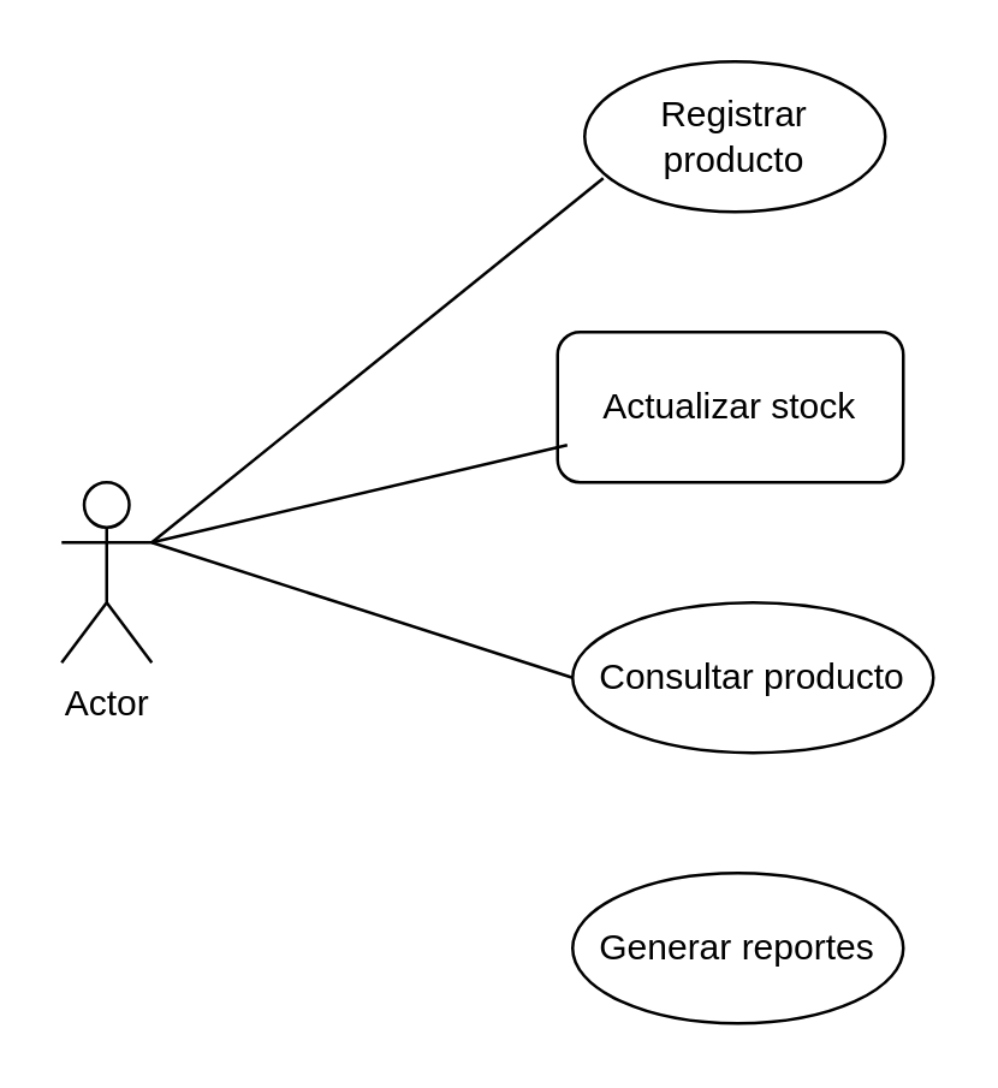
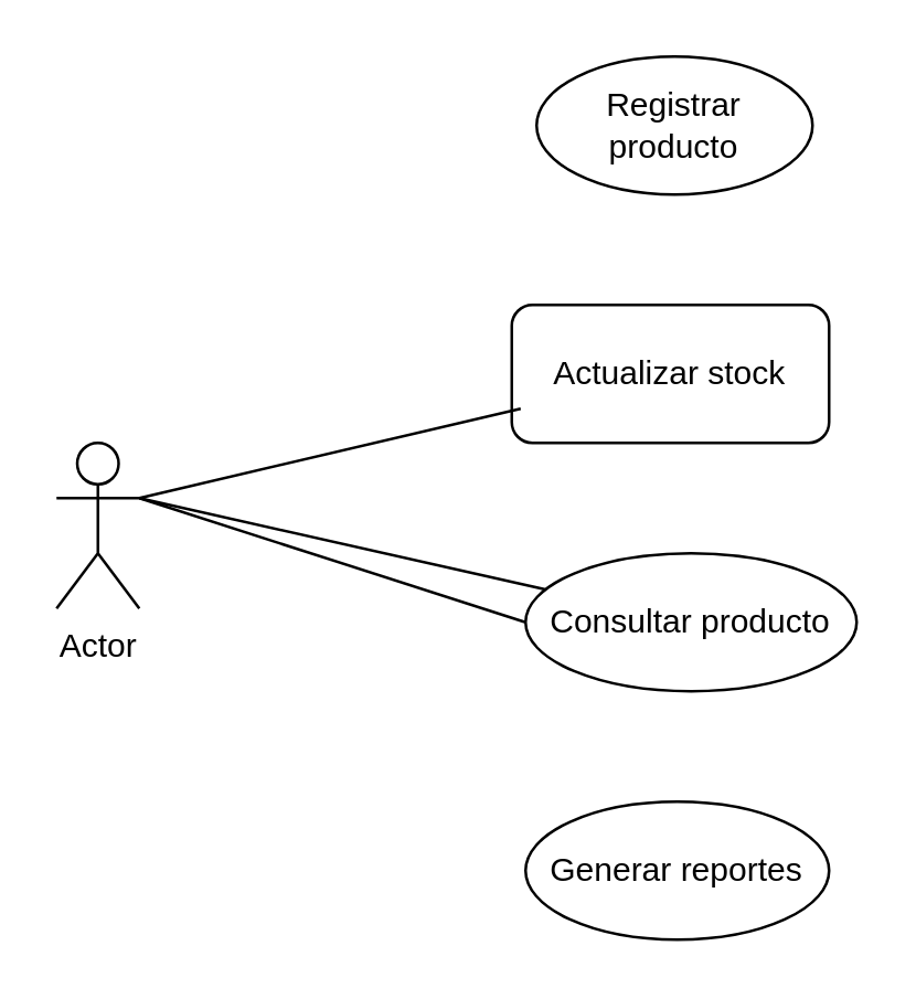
  <mxCell id="0" />
  <mxCell id="1" parent="0" />
  <mxCell id="2" value="Actor" style="shape=umlActor;verticalLabelPosition=bottom;verticalAlign=top;html=1;outlineConnect=0;" vertex="1" parent="1"><mxGeometry x="20" y="160" width="30" height="60" as="geometry" /></mxCell>
  <mxCell id="3" value="Registrar producto" style="ellipse;whiteSpace=wrap;html=1;" vertex="1" parent="1"><mxGeometry x="194" y="20" width="100" height="50" as="geometry" /></mxCell>
  <mxCell id="4" value="Actualizar stock" style="whiteSpace=wrap;html=1;rounded=1;" vertex="1" parent="1"><mxGeometry x="185" y="110" width="115" height="50" as="geometry" /></mxCell>
  <mxCell id="5" value="Consultar producto" style="ellipse;whiteSpace=wrap;html=1;" vertex="1" parent="1"><mxGeometry x="190" y="200" width="120" height="50" as="geometry" /></mxCell>
  <mxCell id="6" value="Generar reportes" style="ellipse;whiteSpace=wrap;html=1;" vertex="1" parent="1"><mxGeometry x="190" y="290" width="110" height="50" as="geometry" /></mxCell>
- <mxCell id="7" value="" style="endArrow=none;html=1;rounded=0;exitX=1;exitY=0.333;exitDx=0;exitDy=0;exitPerimeter=0;entryX=0.062;entryY=0.776;entryDx=0;entryDy=0;entryPerimeter=0;" edge="1" parent="1" source="2" target="3"><mxGeometry width="50" height="50" relative="1" as="geometry"><mxPoint x="170" y="240" as="sourcePoint" /><mxPoint x="220" y="190" as="targetPoint" /></mxGeometry></mxCell>
+ <mxCell id="7" value="" style="endArrow=none;html=1;rounded=0;exitX=1;exitY=0.333;exitDx=0;exitDy=0;exitPerimeter=0;" edge="1" parent="1" source="2" target="5"><mxGeometry width="50" height="50" relative="1" as="geometry"><mxPoint x="170" y="240" as="sourcePoint" /><mxPoint x="220" y="190" as="targetPoint" /></mxGeometry></mxCell>
  <mxCell id="8" value="" style="endArrow=none;html=1;rounded=0;exitX=1;exitY=0.333;exitDx=0;exitDy=0;exitPerimeter=0;entryX=0.028;entryY=0.752;entryDx=0;entryDy=0;entryPerimeter=0;" edge="1" parent="1" source="2" target="4"><mxGeometry width="50" height="50" relative="1" as="geometry"><mxPoint x="170" y="240" as="sourcePoint" /><mxPoint x="220" y="190" as="targetPoint" /></mxGeometry></mxCell>
  <mxCell id="9" value="" style="endArrow=none;html=1;rounded=0;entryX=0;entryY=0.5;entryDx=0;entryDy=0;" edge="1" parent="1" target="5"><mxGeometry width="50" height="50" relative="1" as="geometry"><mxPoint x="50" y="180" as="sourcePoint" /><mxPoint x="220" y="190" as="targetPoint" /></mxGeometry></mxCell>
